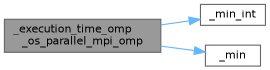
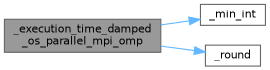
  digraph {
    rankdir=LR
    node [color=grey40 fillcolor=white fontname=Helvetica fontsize=10 shape=box style=filled]
    edge [color=steelblue1 fontname=Helvetica fontsize=10 labelfontname=Helvetica labelfontsize=10 style=solid]
-   n1 [color=gray40 fillcolor=grey60 fontcolor=black height=0.2 label="_execution_time_omp\l_os_parallel_mpi_omp" width=0.4]
+   n1 [color=gray40 fillcolor=grey60 fontcolor=black height=0.2 label="_execution_time_damped\l_os_parallel_mpi_omp" width=0.4]
    n2 [height=0.2 label=_min_int width=0.4]
-   n3 [height=0.2 label=_min width=0.4]
+   n3 [height=0.2 label=_round width=0.4]
    n1 -> n2
    n1 -> n3
  }
